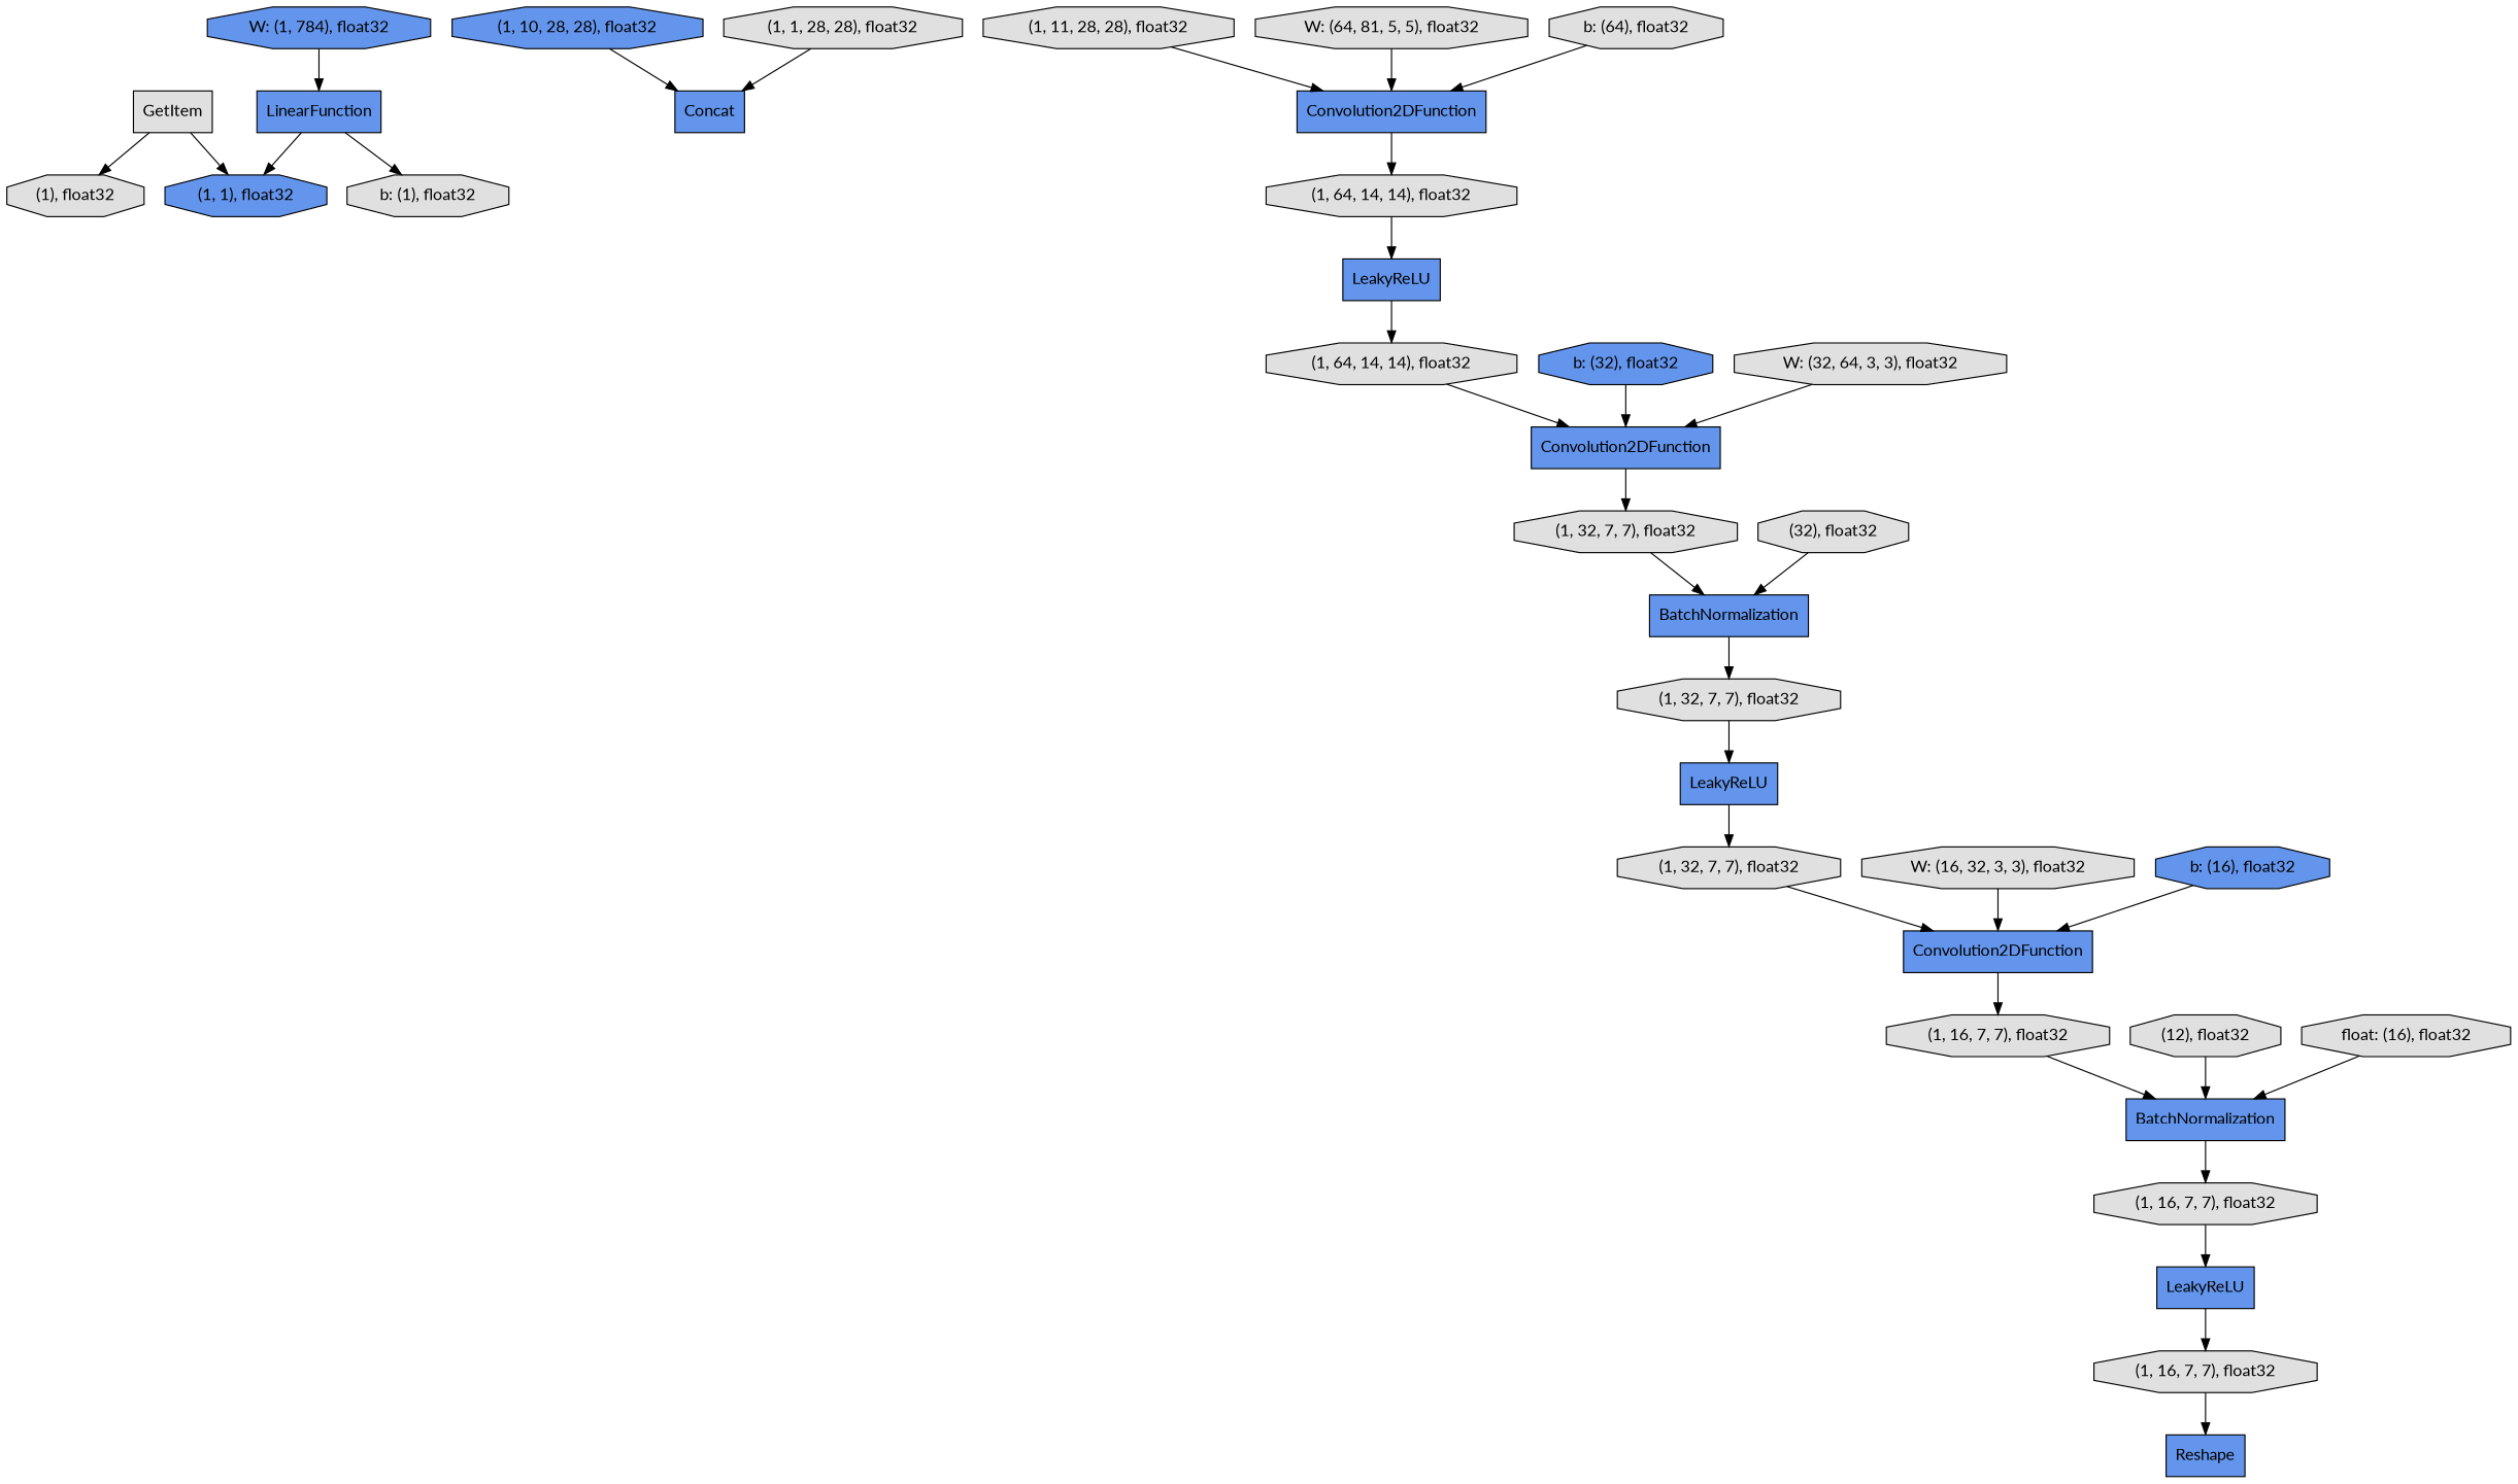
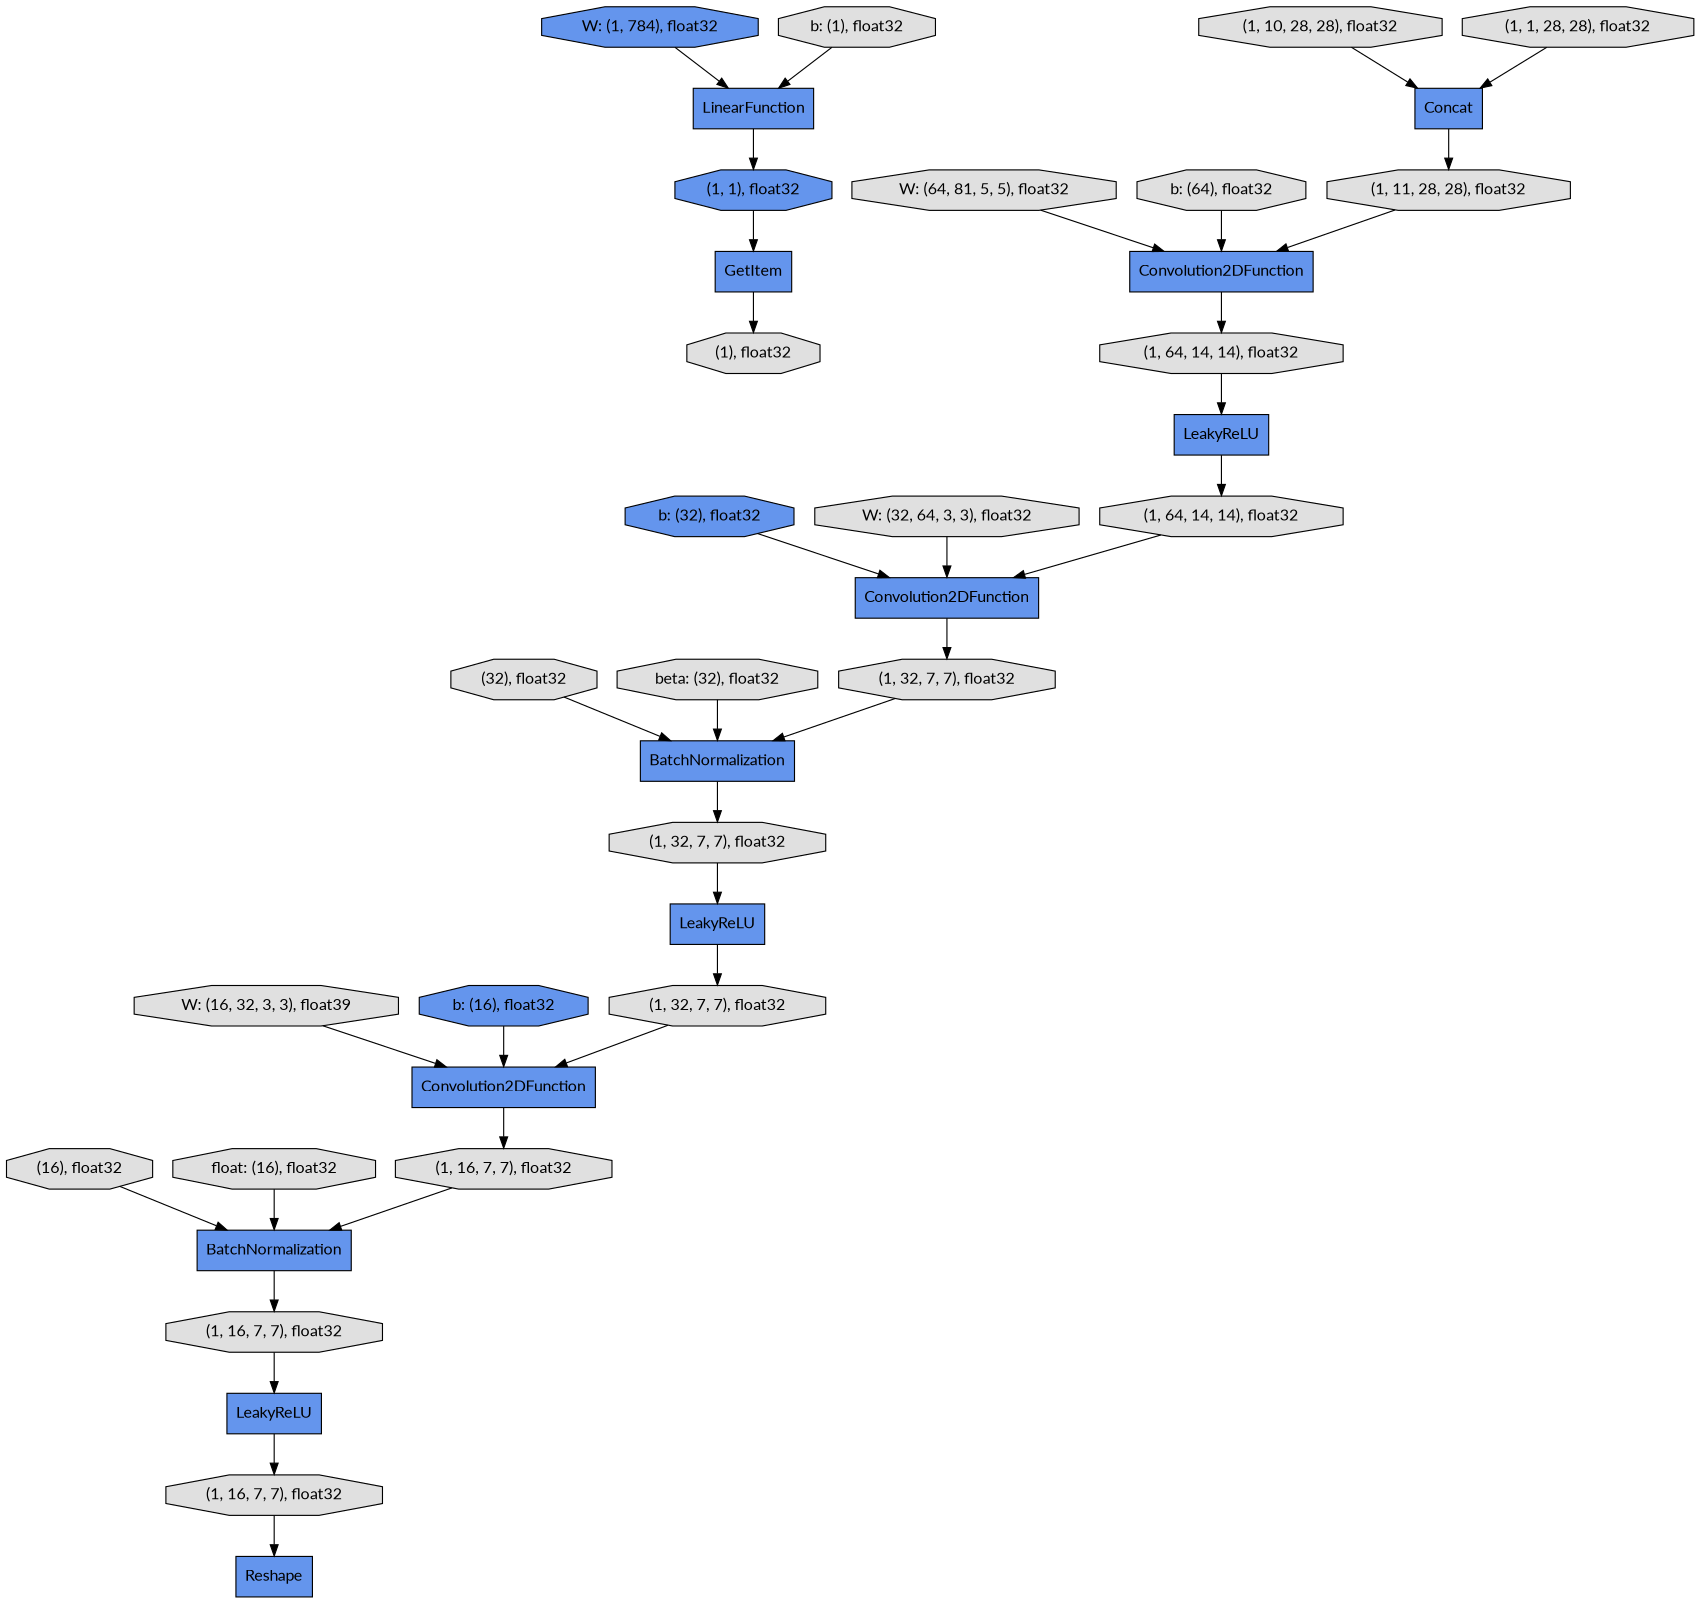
  digraph {
    fontname=Lato
    rankdir=TB
    node [fillcolor="#E0E0E0" fontname=Lato shape=octagon style=filled]
    edge [fontname=Lato]
    n1 [fillcolor="#6495ED" label=LinearFunction shape=record]
    n2 [fillcolor="#6495ED" label="(1, 1), float32"]
-   n3 [label=GetItem shape=record]
+   n3 [fillcolor="#6495ED" label=GetItem shape=record]
    n4 [fillcolor="#6495ED" label=Concat shape=record]
    n5 [label="(1, 11, 28, 28), float32"]
    n6 [fillcolor="#6495ED" label=Convolution2DFunction shape=record]
    n7 [fillcolor="#6495ED" label=LeakyReLU shape=record]
    n8 [label="(1, 64, 14, 14), float32"]
    n9 [fillcolor="#6495ED" label=Convolution2DFunction shape=record]
    n10 [fillcolor="#6495ED" label="b: (32), float32"]
    n11 [label="(1, 32, 7, 7), float32"]
    n12 [label="(1, 64, 14, 14), float32"]
-   n13 [fillcolor="#6495ED" label="(1, 10, 28, 28), float32"]
-   n14 [label="W: (16, 32, 3, 3), float32"]
+   n13 [label="(1, 10, 28, 28), float32"]
+   n14 [label="W: (16, 32, 3, 3), float39"]
    n15 [fillcolor="#6495ED" label=Convolution2DFunction shape=record]
    n16 [label="(1, 16, 7, 7), float32"]
-   n17 [label="(12), float32"]
+   n17 [label="(16), float32"]
    n18 [fillcolor="#6495ED" label=BatchNormalization shape=record]
    n19 [label="(1, 16, 7, 7), float32"]
    n20 [fillcolor="#6495ED" label=LeakyReLU shape=record]
    n21 [label="(1, 32, 7, 7), float32"]
    n22 [fillcolor="#6495ED" label="b: (16), float32"]
    n23 [label="(1, 32, 7, 7), float32"]
    n24 [label="W: (64, 81, 5, 5), float32"]
    n25 [fillcolor="#6495ED" label="W: (1, 784), float32"]
    n26 [fillcolor="#6495ED" label=LeakyReLU shape=record]
    n27 [fillcolor="#6495ED" label=BatchNormalization shape=record]
    n28 [label="(1, 16, 7, 7), float32"]
    n29 [fillcolor="#6495ED" label=Reshape shape=record]
    n30 [label="b: (1), float32"]
    n31 [label="(1), float32"]
    n32 [label="(32), float32"]
    n33 [label="W: (32, 64, 3, 3), float32"]
+   n34 [label="beta: (32), float32"]
    n35 [label="b: (64), float32"]
    n36 [label="float: (16), float32"]
    n37 [label="(1, 1, 28, 28), float32"]
    n1 -> n2
-   n3 -> n2
+   n2 -> n3
    n3 -> n31
+   n4 -> n5
    n5 -> n6
    n6 -> n12
    n7 -> n8
    n8 -> n9
    n9 -> n11
    n10 -> n9
    n11 -> n27
    n12 -> n7
    n13 -> n4
    n14 -> n15
    n15 -> n16
    n16 -> n18
    n17 -> n18
    n18 -> n19
    n19 -> n26
    n20 -> n21
    n21 -> n15
    n22 -> n15
    n23 -> n20
    n24 -> n6
    n25 -> n1
    n26 -> n28
    n27 -> n23
    n28 -> n29
-   n1 -> n30
+   n30 -> n1
    n32 -> n27
    n33 -> n9
+   n34 -> n27
    n35 -> n6
    n36 -> n18
    n37 -> n4
  }
